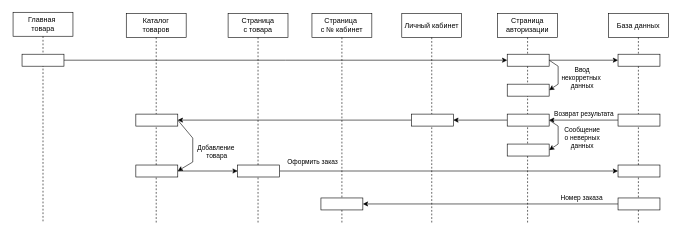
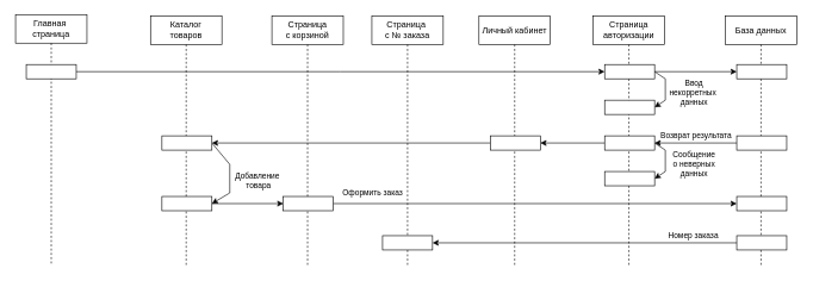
  <mxCell id="0" />
  <mxCell id="1" parent="0" />
- <mxCell id="2" value="Главная&amp;nbsp;&lt;div&gt;товара&lt;/div&gt;" style="shape=umlLifeline;perimeter=lifelinePerimeter;whiteSpace=wrap;html=1;container=1;dropTarget=0;collapsible=0;recursiveResize=0;outlineConnect=0;portConstraint=eastwest;newEdgeStyle={&quot;curved&quot;:0,&quot;rounded&quot;:0};" vertex="1" parent="1"><mxGeometry x="20" y="20" width="100" height="350" as="geometry" /></mxCell>
+ <mxCell id="2" value="Главная&amp;nbsp;&lt;div&gt;страница&lt;/div&gt;" style="shape=umlLifeline;perimeter=lifelinePerimeter;whiteSpace=wrap;html=1;container=1;dropTarget=0;collapsible=0;recursiveResize=0;outlineConnect=0;portConstraint=eastwest;newEdgeStyle={&quot;curved&quot;:0,&quot;rounded&quot;:0};" vertex="1" parent="1"><mxGeometry x="20" y="20" width="100" height="350" as="geometry" /></mxCell>
  <mxCell id="3" style="edgeStyle=orthogonalEdgeStyle;rounded=0;orthogonalLoop=1;jettySize=auto;html=1;exitX=1;exitY=0.5;exitDx=0;exitDy=0;entryX=0;entryY=0.5;entryDx=0;entryDy=0;" edge="1" parent="1" source="4"><mxGeometry relative="1" as="geometry"><mxPoint x="845" y="100" as="targetPoint" /></mxGeometry></mxCell>
  <mxCell id="4" value="" style="html=1;whiteSpace=wrap;" vertex="1" parent="1"><mxGeometry x="35" y="90" width="70" height="20" as="geometry" /></mxCell>
  <mxCell id="5" value="Страница авторизации" style="shape=umlLifeline;perimeter=lifelinePerimeter;whiteSpace=wrap;html=1;container=1;dropTarget=0;collapsible=0;recursiveResize=0;outlineConnect=0;portConstraint=eastwest;newEdgeStyle={&quot;curved&quot;:0,&quot;rounded&quot;:0};" vertex="1" parent="1"><mxGeometry x="829" y="22" width="100" height="350" as="geometry" /></mxCell>
  <mxCell id="6" value="База данных" style="shape=umlLifeline;perimeter=lifelinePerimeter;whiteSpace=wrap;html=1;container=1;dropTarget=0;collapsible=0;recursiveResize=0;outlineConnect=0;portConstraint=eastwest;newEdgeStyle={&quot;curved&quot;:0,&quot;rounded&quot;:0};" vertex="1" parent="1"><mxGeometry x="1014" y="22" width="100" height="350" as="geometry" /></mxCell>
  <mxCell id="7" value="Ввод&lt;div&gt;некорретных&amp;nbsp;&lt;/div&gt;&lt;div&gt;данных&lt;/div&gt;" style="rounded=0;orthogonalLoop=1;jettySize=auto;html=1;exitX=1;exitY=0.5;exitDx=0;exitDy=0;entryX=1;entryY=0.5;entryDx=0;entryDy=0;" edge="1" parent="1" source="9" target="10"><mxGeometry x="0.151" y="40" relative="1" as="geometry"><Array as="points"><mxPoint x="930" y="110" /><mxPoint x="930" y="140" /></Array><mxPoint as="offset" /></mxGeometry></mxCell>
  <mxCell id="8" style="edgeStyle=orthogonalEdgeStyle;rounded=0;orthogonalLoop=1;jettySize=auto;html=1;exitX=1;exitY=0.5;exitDx=0;exitDy=0;entryX=0;entryY=0.5;entryDx=0;entryDy=0;" edge="1" parent="1" source="9" target="11"><mxGeometry relative="1" as="geometry" /></mxCell>
  <mxCell id="9" value="" style="html=1;whiteSpace=wrap;" vertex="1" parent="1"><mxGeometry x="845" y="90" width="70" height="20" as="geometry" /></mxCell>
  <mxCell id="10" value="" style="html=1;whiteSpace=wrap;" vertex="1" parent="1"><mxGeometry x="845" y="140" width="70" height="20" as="geometry" /></mxCell>
  <mxCell id="11" value="" style="html=1;whiteSpace=wrap;" vertex="1" parent="1"><mxGeometry x="1030" y="90" width="70" height="20" as="geometry" /></mxCell>
  <mxCell id="12" value="Возврат результата" style="edgeStyle=orthogonalEdgeStyle;rounded=0;orthogonalLoop=1;jettySize=auto;html=1;exitX=0;exitY=0.5;exitDx=0;exitDy=0;entryX=1;entryY=0.5;entryDx=0;entryDy=0;" edge="1" parent="1" source="13"><mxGeometry x="-0.009" y="-10" relative="1" as="geometry"><mxPoint x="915" y="200" as="targetPoint" /><mxPoint x="10" y="-10" as="offset" /></mxGeometry></mxCell>
  <mxCell id="13" value="" style="html=1;whiteSpace=wrap;" vertex="1" parent="1"><mxGeometry x="1030" y="190" width="70" height="20" as="geometry" /></mxCell>
  <mxCell id="14" value="Сообщение&lt;div&gt;о неверных&lt;/div&gt;&lt;div&gt;данных&lt;/div&gt;" style="rounded=0;orthogonalLoop=1;jettySize=auto;html=1;exitX=1;exitY=0.5;exitDx=0;exitDy=0;entryX=1;entryY=0.5;entryDx=0;entryDy=0;" edge="1" parent="1" source="16" target="17"><mxGeometry x="0.151" y="40" relative="1" as="geometry"><Array as="points"><mxPoint x="930" y="210" /><mxPoint x="930" y="240" /></Array><mxPoint as="offset" /></mxGeometry></mxCell>
  <mxCell id="15" style="edgeStyle=orthogonalEdgeStyle;rounded=0;orthogonalLoop=1;jettySize=auto;html=1;exitX=0;exitY=0.5;exitDx=0;exitDy=0;entryX=1;entryY=0.5;entryDx=0;entryDy=0;" edge="1" parent="1" source="16" target="20"><mxGeometry relative="1" as="geometry" /></mxCell>
  <mxCell id="16" value="" style="html=1;whiteSpace=wrap;" vertex="1" parent="1"><mxGeometry x="845" y="190" width="70" height="20" as="geometry" /></mxCell>
  <mxCell id="17" value="" style="html=1;whiteSpace=wrap;" vertex="1" parent="1"><mxGeometry x="845" y="240" width="70" height="20" as="geometry" /></mxCell>
  <mxCell id="18" value="Личный кабинет" style="shape=umlLifeline;perimeter=lifelinePerimeter;whiteSpace=wrap;html=1;container=1;dropTarget=0;collapsible=0;recursiveResize=0;outlineConnect=0;portConstraint=eastwest;newEdgeStyle={&quot;curved&quot;:0,&quot;rounded&quot;:0};" vertex="1" parent="1"><mxGeometry x="669" y="22" width="100" height="350" as="geometry" /></mxCell>
  <mxCell id="19" style="edgeStyle=orthogonalEdgeStyle;rounded=0;orthogonalLoop=1;jettySize=auto;html=1;exitX=0;exitY=0.5;exitDx=0;exitDy=0;entryX=1;entryY=0.5;entryDx=0;entryDy=0;" edge="1" parent="1" source="20" target="23"><mxGeometry relative="1" as="geometry"><mxPoint x="565" y="200" as="targetPoint" /></mxGeometry></mxCell>
  <mxCell id="20" value="" style="html=1;whiteSpace=wrap;" vertex="1" parent="1"><mxGeometry x="685" y="190" width="70" height="20" as="geometry" /></mxCell>
  <mxCell id="21" value="Каталог&lt;div&gt;товаров&lt;/div&gt;" style="shape=umlLifeline;perimeter=lifelinePerimeter;whiteSpace=wrap;html=1;container=1;dropTarget=0;collapsible=0;recursiveResize=0;outlineConnect=0;portConstraint=eastwest;newEdgeStyle={&quot;curved&quot;:0,&quot;rounded&quot;:0};" vertex="1" parent="1"><mxGeometry x="209" y="22" width="100" height="350" as="geometry" /></mxCell>
  <mxCell id="22" value="Добавление&amp;nbsp;&lt;div&gt;товара&lt;/div&gt;" style="rounded=0;orthogonalLoop=1;jettySize=auto;html=1;exitX=1;exitY=0.5;exitDx=0;exitDy=0;entryX=1;entryY=0.5;entryDx=0;entryDy=0;" edge="1" parent="1" source="23" target="25"><mxGeometry x="0.151" y="40" relative="1" as="geometry"><Array as="points"><mxPoint x="320" y="230" /><mxPoint x="320" y="270" /></Array><mxPoint as="offset" /></mxGeometry></mxCell>
  <mxCell id="23" value="" style="html=1;whiteSpace=wrap;" vertex="1" parent="1"><mxGeometry x="225" y="190" width="70" height="20" as="geometry" /></mxCell>
  <mxCell id="24" style="edgeStyle=orthogonalEdgeStyle;rounded=0;orthogonalLoop=1;jettySize=auto;html=1;exitX=1;exitY=0.5;exitDx=0;exitDy=0;entryX=0;entryY=0.5;entryDx=0;entryDy=0;" edge="1" parent="1" source="25" target="29"><mxGeometry relative="1" as="geometry" /></mxCell>
  <mxCell id="25" value="" style="html=1;whiteSpace=wrap;" vertex="1" parent="1"><mxGeometry x="225" y="275" width="70" height="20" as="geometry" /></mxCell>
- <mxCell id="26" value="Страница&lt;div&gt;с товара&lt;/div&gt;" style="shape=umlLifeline;perimeter=lifelinePerimeter;whiteSpace=wrap;html=1;container=1;dropTarget=0;collapsible=0;recursiveResize=0;outlineConnect=0;portConstraint=eastwest;newEdgeStyle={&quot;curved&quot;:0,&quot;rounded&quot;:0};" vertex="1" parent="1"><mxGeometry x="379" y="22" width="100" height="350" as="geometry" /></mxCell>
- <mxCell id="27" value="Страница&amp;nbsp;&lt;div&gt;с №&amp;nbsp;&lt;span style=&quot;background-color: initial;&quot;&gt;кабинет&lt;/span&gt;&lt;/div&gt;" style="shape=umlLifeline;perimeter=lifelinePerimeter;whiteSpace=wrap;html=1;container=1;dropTarget=0;collapsible=0;recursiveResize=0;outlineConnect=0;portConstraint=eastwest;newEdgeStyle={&quot;curved&quot;:0,&quot;rounded&quot;:0};" vertex="1" parent="1"><mxGeometry x="519" y="22" width="100" height="350" as="geometry" /></mxCell>
+ <mxCell id="26" value="Страница&lt;div&gt;с корзиной&lt;/div&gt;" style="shape=umlLifeline;perimeter=lifelinePerimeter;whiteSpace=wrap;html=1;container=1;dropTarget=0;collapsible=0;recursiveResize=0;outlineConnect=0;portConstraint=eastwest;newEdgeStyle={&quot;curved&quot;:0,&quot;rounded&quot;:0};" vertex="1" parent="1"><mxGeometry x="379" y="22" width="100" height="350" as="geometry" /></mxCell>
+ <mxCell id="27" value="Страница&amp;nbsp;&lt;div&gt;с №&amp;nbsp;&lt;span style=&quot;background-color: initial;&quot;&gt;заказа&lt;/span&gt;&lt;/div&gt;" style="shape=umlLifeline;perimeter=lifelinePerimeter;whiteSpace=wrap;html=1;container=1;dropTarget=0;collapsible=0;recursiveResize=0;outlineConnect=0;portConstraint=eastwest;newEdgeStyle={&quot;curved&quot;:0,&quot;rounded&quot;:0};" vertex="1" parent="1"><mxGeometry x="519" y="22" width="100" height="350" as="geometry" /></mxCell>
  <mxCell id="28" value="Оформить заказ" style="edgeStyle=orthogonalEdgeStyle;rounded=0;orthogonalLoop=1;jettySize=auto;html=1;exitX=1;exitY=0.5;exitDx=0;exitDy=0;entryX=0;entryY=0.5;entryDx=0;entryDy=0;" edge="1" parent="1" source="29" target="30"><mxGeometry x="-0.805" y="15" relative="1" as="geometry"><mxPoint as="offset" /></mxGeometry></mxCell>
  <mxCell id="29" value="" style="html=1;whiteSpace=wrap;" vertex="1" parent="1"><mxGeometry x="395" y="275" width="70" height="20" as="geometry" /></mxCell>
  <mxCell id="30" value="" style="html=1;whiteSpace=wrap;" vertex="1" parent="1"><mxGeometry x="1030" y="275" width="70" height="20" as="geometry" /></mxCell>
  <mxCell id="31" value="Номер заказа" style="edgeStyle=orthogonalEdgeStyle;rounded=0;orthogonalLoop=1;jettySize=auto;html=1;exitX=0;exitY=0.5;exitDx=0;exitDy=0;entryX=1;entryY=0.5;entryDx=0;entryDy=0;" edge="1" parent="1" source="32" target="33"><mxGeometry x="-0.714" y="-10" relative="1" as="geometry"><mxPoint as="offset" /></mxGeometry></mxCell>
  <mxCell id="32" value="" style="html=1;whiteSpace=wrap;" vertex="1" parent="1"><mxGeometry x="1030" y="330" width="70" height="20" as="geometry" /></mxCell>
  <mxCell id="33" value="" style="html=1;whiteSpace=wrap;" vertex="1" parent="1"><mxGeometry x="534" y="330" width="70" height="20" as="geometry" /></mxCell>
